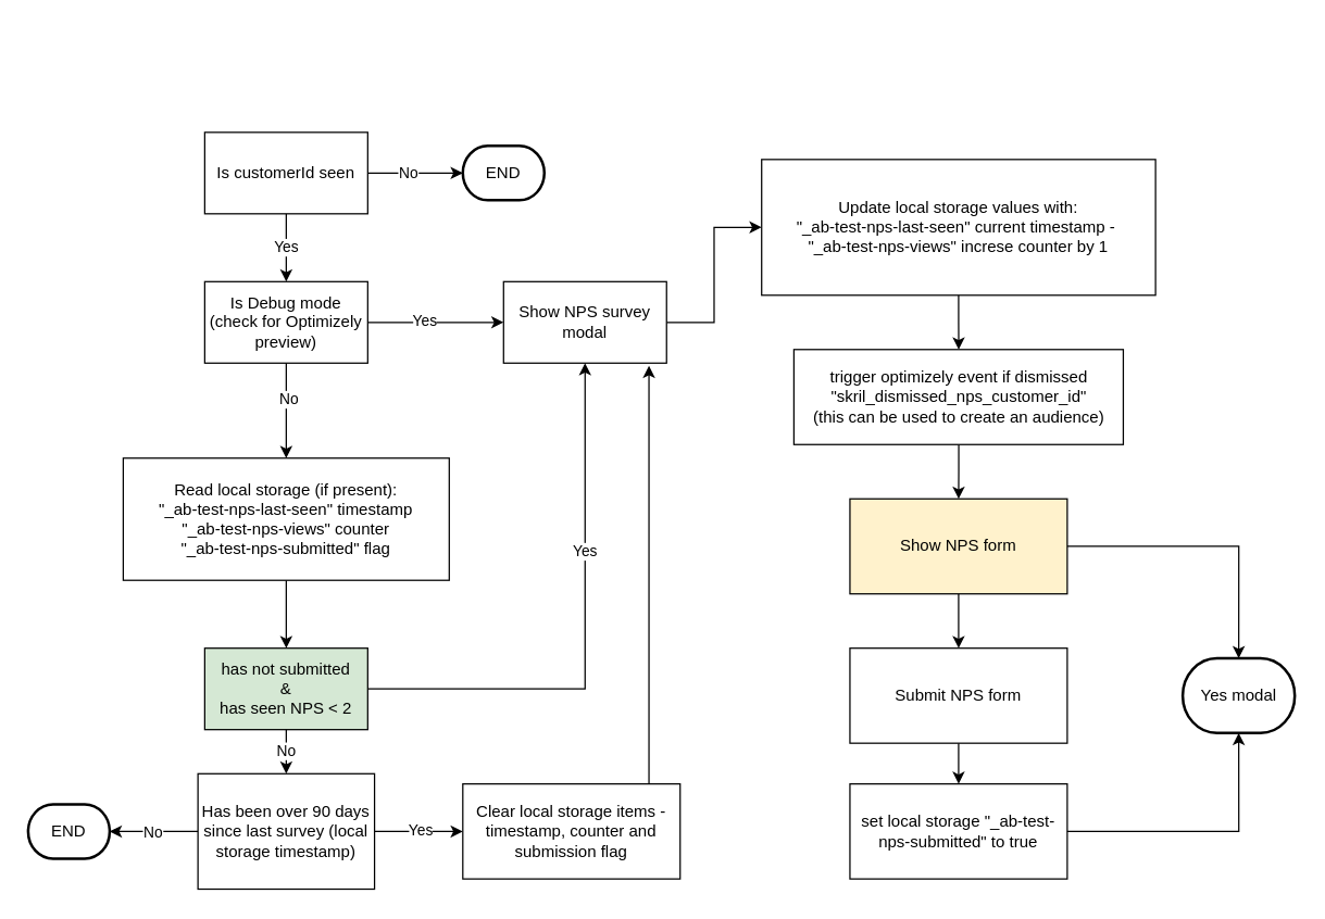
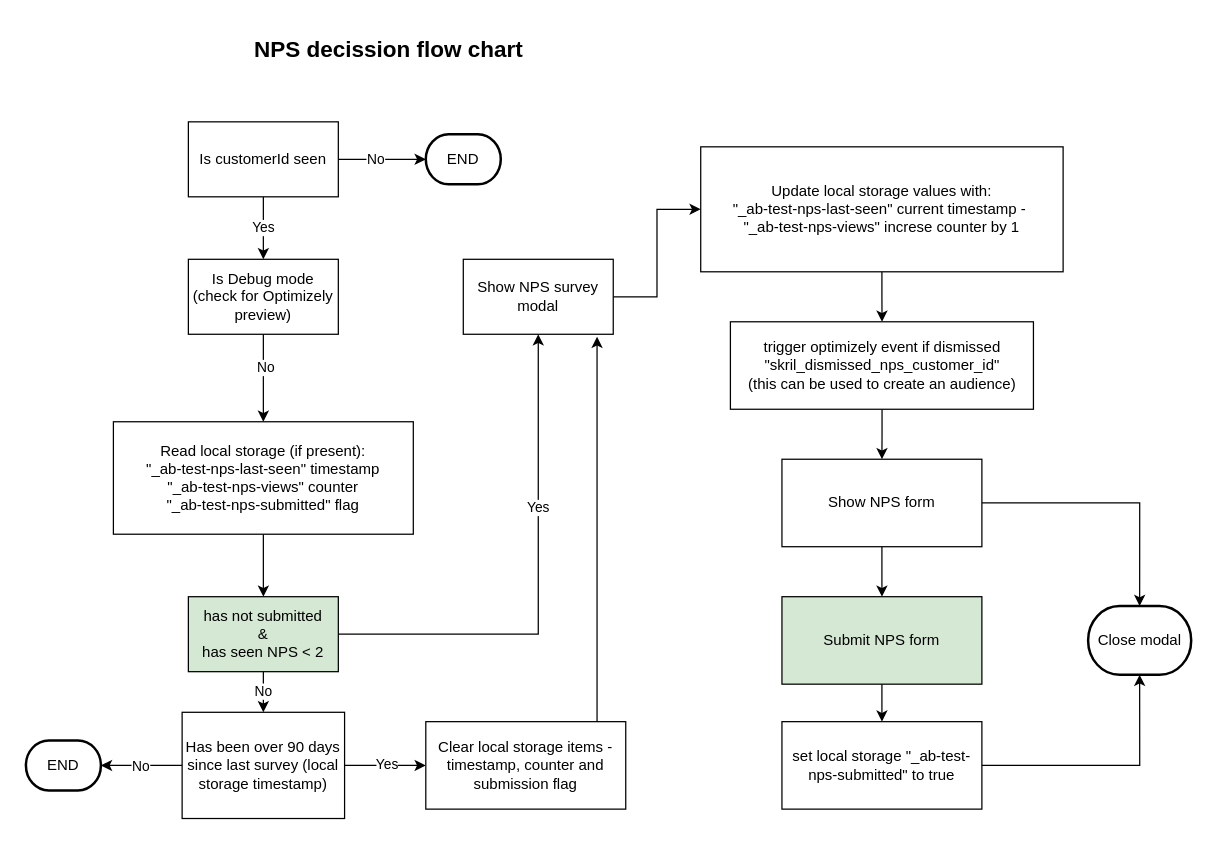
  <mxCell id="0" />
  <mxCell id="1" parent="0" />
  <mxCell id="2" value="Yes" style="edgeStyle=orthogonalEdgeStyle;rounded=0;orthogonalLoop=1;jettySize=auto;html=1;" parent="1" source="5" target="12" edge="1"><mxGeometry relative="1" as="geometry" /></mxCell>
  <mxCell id="3" value="" style="edgeStyle=orthogonalEdgeStyle;rounded=0;orthogonalLoop=1;jettySize=auto;html=1;" parent="1" source="5" target="14" edge="1"><mxGeometry relative="1" as="geometry" /></mxCell>
  <mxCell id="4" value="No" style="edgeLabel;html=1;align=center;verticalAlign=middle;resizable=0;points=[];" parent="3" vertex="1" connectable="0"><mxGeometry x="-0.171" y="1" relative="1" as="geometry"><mxPoint as="offset" /></mxGeometry></mxCell>
  <mxCell id="5" value="Is customerId seen" style="rounded=0;whiteSpace=wrap;html=1;" parent="1" vertex="1"><mxGeometry x="150" y="97" width="120" height="60" as="geometry" /></mxCell>
  <mxCell id="6" value="" style="edgeStyle=orthogonalEdgeStyle;rounded=0;orthogonalLoop=1;jettySize=auto;html=1;" parent="1" source="7" target="20" edge="1"><mxGeometry relative="1" as="geometry" /></mxCell>
  <mxCell id="7" value="Read local storage (if present):&lt;br&gt;&quot;_ab-test-nps-last-seen&lt;span style=&quot;background-color: initial;&quot;&gt;&quot; timestamp&lt;/span&gt;&lt;br&gt;&quot;_ab-test-nps-views&quot;&amp;nbsp;&lt;span style=&quot;background-color: initial;&quot;&gt;counter&lt;br&gt;&lt;/span&gt;&quot;_ab-test-nps-submitted&quot; flag" style="rounded=0;whiteSpace=wrap;html=1;" parent="1" vertex="1"><mxGeometry x="90" y="337" width="240" height="90" as="geometry" /></mxCell>
  <mxCell id="8" value="" style="edgeStyle=orthogonalEdgeStyle;rounded=0;orthogonalLoop=1;jettySize=auto;html=1;" parent="1" source="12" target="7" edge="1"><mxGeometry relative="1" as="geometry" /></mxCell>
  <mxCell id="9" value="No" style="edgeLabel;html=1;align=center;verticalAlign=middle;resizable=0;points=[];" parent="8" vertex="1" connectable="0"><mxGeometry x="-0.257" y="1" relative="1" as="geometry"><mxPoint as="offset" /></mxGeometry></mxCell>
- <mxCell id="10" value="" style="edgeStyle=orthogonalEdgeStyle;rounded=0;orthogonalLoop=1;jettySize=auto;html=1;" parent="1" source="12" target="16" edge="1"><mxGeometry relative="1" as="geometry" /></mxCell>
- <mxCell id="11" value="Yes" style="edgeLabel;html=1;align=center;verticalAlign=middle;resizable=0;points=[];" parent="10" vertex="1" connectable="0"><mxGeometry x="-0.18" y="2" relative="1" as="geometry"><mxPoint as="offset" /></mxGeometry></mxCell>
  <mxCell id="12" value="Is Debug mode&lt;br&gt;(check for Optimizely preview)" style="rounded=0;whiteSpace=wrap;html=1;" parent="1" vertex="1"><mxGeometry x="150" y="207" width="120" height="60" as="geometry" /></mxCell>
+ <mxCell id="13" value="&lt;font style=&quot;font-size: 18px;&quot;&gt;NPS decission flow chart&lt;/font&gt;" style="text;html=1;align=center;verticalAlign=middle;resizable=0;points=[];autosize=1;strokeColor=none;fillColor=none;fontStyle=1" parent="1" vertex="1"><mxGeometry x="190" y="20" width="240" height="40" as="geometry" /></mxCell>
  <mxCell id="14" value="END" style="strokeWidth=2;html=1;shape=mxgraph.flowchart.terminator;whiteSpace=wrap;" parent="1" vertex="1"><mxGeometry x="340" y="107" width="60" height="40" as="geometry" /></mxCell>
  <mxCell id="15" value="" style="edgeStyle=orthogonalEdgeStyle;rounded=0;orthogonalLoop=1;jettySize=auto;html=1;" parent="1" source="16" target="29" edge="1"><mxGeometry relative="1" as="geometry" /></mxCell>
  <mxCell id="16" value="Show NPS survey modal" style="rounded=0;whiteSpace=wrap;html=1;" parent="1" vertex="1"><mxGeometry x="370" y="207" width="120" height="60" as="geometry" /></mxCell>
  <mxCell id="17" style="edgeStyle=orthogonalEdgeStyle;rounded=0;orthogonalLoop=1;jettySize=auto;html=1;entryX=0.5;entryY=1;entryDx=0;entryDy=0;" parent="1" source="20" target="16" edge="1"><mxGeometry relative="1" as="geometry" /></mxCell>
  <mxCell id="18" value="Yes" style="edgeLabel;html=1;align=center;verticalAlign=middle;resizable=0;points=[];" parent="17" vertex="1" connectable="0"><mxGeometry x="0.31" y="1" relative="1" as="geometry"><mxPoint as="offset" /></mxGeometry></mxCell>
  <mxCell id="19" value="No" style="edgeStyle=orthogonalEdgeStyle;rounded=0;orthogonalLoop=1;jettySize=auto;html=1;" parent="1" source="20" target="25" edge="1"><mxGeometry relative="1" as="geometry" /></mxCell>
  <mxCell id="20" value="has not submitted&lt;br&gt;&amp;amp;&lt;br&gt;has seen NPS &amp;lt; 2" style="rounded=0;whiteSpace=wrap;html=1;fillColor=#d5e8d4;" parent="1" vertex="1"><mxGeometry x="150" y="477" width="120" height="60" as="geometry" /></mxCell>
  <mxCell id="21" value="" style="edgeStyle=orthogonalEdgeStyle;rounded=0;orthogonalLoop=1;jettySize=auto;html=1;" parent="1" source="25" target="26" edge="1"><mxGeometry relative="1" as="geometry" /></mxCell>
  <mxCell id="22" value="Yes" style="edgeLabel;html=1;align=center;verticalAlign=middle;resizable=0;points=[];" parent="21" vertex="1" connectable="0"><mxGeometry y="2" relative="1" as="geometry"><mxPoint as="offset" /></mxGeometry></mxCell>
  <mxCell id="23" value="" style="edgeStyle=orthogonalEdgeStyle;rounded=0;orthogonalLoop=1;jettySize=auto;html=1;" edge="1" parent="1" source="25" target="40"><mxGeometry relative="1" as="geometry" /></mxCell>
  <mxCell id="24" value="No" style="edgeLabel;html=1;align=center;verticalAlign=middle;resizable=0;points=[];" vertex="1" connectable="0" parent="23"><mxGeometry x="0.046" relative="1" as="geometry"><mxPoint as="offset" /></mxGeometry></mxCell>
  <mxCell id="25" value="Has been over 90 days since last survey (local storage timestamp)" style="rounded=0;whiteSpace=wrap;html=1;" parent="1" vertex="1"><mxGeometry x="145" y="569.5" width="130" height="85" as="geometry" /></mxCell>
  <mxCell id="26" value="Clear local storage items - timestamp, counter and submission flag" style="rounded=0;whiteSpace=wrap;html=1;" parent="1" vertex="1"><mxGeometry x="340" y="577" width="160" height="70" as="geometry" /></mxCell>
  <mxCell id="27" style="edgeStyle=orthogonalEdgeStyle;rounded=0;orthogonalLoop=1;jettySize=auto;html=1;entryX=0.892;entryY=1.033;entryDx=0;entryDy=0;entryPerimeter=0;" parent="1" source="26" target="16" edge="1"><mxGeometry relative="1" as="geometry"><Array as="points"><mxPoint x="477" y="607" /></Array></mxGeometry></mxCell>
  <mxCell id="28" value="" style="edgeStyle=orthogonalEdgeStyle;rounded=0;orthogonalLoop=1;jettySize=auto;html=1;" parent="1" source="29" target="31" edge="1"><mxGeometry relative="1" as="geometry" /></mxCell>
  <mxCell id="29" value="Update local storage values with:&lt;br style=&quot;border-color: var(--border-color);&quot;&gt;&quot;_ab-test-nps-last-seen&quot; current timestamp -&amp;nbsp;&lt;br style=&quot;border-color: var(--border-color);&quot;&gt;&quot;_ab-test-nps-views&quot; increse&amp;nbsp;&lt;span style=&quot;border-color: var(--border-color); background-color: initial;&quot;&gt;counter by 1&lt;/span&gt;" style="rounded=0;whiteSpace=wrap;html=1;" parent="1" vertex="1"><mxGeometry x="560" y="117" width="290" height="100" as="geometry" /></mxCell>
  <mxCell id="30" value="" style="edgeStyle=orthogonalEdgeStyle;rounded=0;orthogonalLoop=1;jettySize=auto;html=1;" parent="1" source="31" target="34" edge="1"><mxGeometry relative="1" as="geometry" /></mxCell>
  <mxCell id="31" value="trigger optimizely event if dismissed&lt;br&gt;&quot;skril_dismissed_nps_customer_id&quot;&lt;br&gt;(this can be used to create an audience)" style="rounded=0;whiteSpace=wrap;html=1;" parent="1" vertex="1"><mxGeometry x="583.75" y="257" width="242.5" height="70" as="geometry" /></mxCell>
  <mxCell id="32" value="" style="edgeStyle=orthogonalEdgeStyle;rounded=0;orthogonalLoop=1;jettySize=auto;html=1;" parent="1" source="34" target="36" edge="1"><mxGeometry relative="1" as="geometry" /></mxCell>
  <mxCell id="33" style="edgeStyle=orthogonalEdgeStyle;rounded=0;orthogonalLoop=1;jettySize=auto;html=1;entryX=0.5;entryY=0;entryDx=0;entryDy=0;entryPerimeter=0;" parent="1" source="34" target="39" edge="1"><mxGeometry relative="1" as="geometry"><mxPoint x="906.25" y="477" as="targetPoint" /></mxGeometry></mxCell>
- <mxCell id="34" value="Show NPS form" style="rounded=0;whiteSpace=wrap;html=1;fillColor=#fff2cc;" parent="1" vertex="1"><mxGeometry x="625" y="367" width="160" height="70" as="geometry" /></mxCell>
+ <mxCell id="34" value="Show NPS form" style="rounded=0;whiteSpace=wrap;html=1;" parent="1" vertex="1"><mxGeometry x="625" y="367" width="160" height="70" as="geometry" /></mxCell>
  <mxCell id="35" value="" style="edgeStyle=orthogonalEdgeStyle;rounded=0;orthogonalLoop=1;jettySize=auto;html=1;" parent="1" source="36" target="37" edge="1"><mxGeometry relative="1" as="geometry" /></mxCell>
- <mxCell id="36" value="Submit NPS form" style="rounded=0;whiteSpace=wrap;html=1;" parent="1" vertex="1"><mxGeometry x="625" y="477" width="160" height="70" as="geometry" /></mxCell>
+ <mxCell id="36" value="Submit NPS form" style="rounded=0;whiteSpace=wrap;html=1;fillColor=#d5e8d4;" parent="1" vertex="1"><mxGeometry x="625" y="477" width="160" height="70" as="geometry" /></mxCell>
  <mxCell id="37" value="set local storage &quot;_ab-test-nps-submitted&quot; to true" style="rounded=0;whiteSpace=wrap;html=1;" parent="1" vertex="1"><mxGeometry x="625" y="577" width="160" height="70" as="geometry" /></mxCell>
  <mxCell id="38" style="edgeStyle=orthogonalEdgeStyle;rounded=0;orthogonalLoop=1;jettySize=auto;html=1;entryX=0.5;entryY=1;entryDx=0;entryDy=0;entryPerimeter=0;" parent="1" source="37" target="39" edge="1"><mxGeometry relative="1" as="geometry"><mxPoint x="912.97" y="546.02" as="targetPoint" /></mxGeometry></mxCell>
- <mxCell id="39" value="Yes modal" style="strokeWidth=2;html=1;shape=mxgraph.flowchart.terminator;whiteSpace=wrap;" parent="1" vertex="1"><mxGeometry x="870" y="484.5" width="82.5" height="55" as="geometry" /></mxCell>
+ <mxCell id="39" value="Close modal" style="strokeWidth=2;html=1;shape=mxgraph.flowchart.terminator;whiteSpace=wrap;" parent="1" vertex="1"><mxGeometry x="870" y="484.5" width="82.5" height="55" as="geometry" /></mxCell>
  <mxCell id="40" value="END" style="strokeWidth=2;html=1;shape=mxgraph.flowchart.terminator;whiteSpace=wrap;" vertex="1" parent="1"><mxGeometry x="20" y="592" width="60" height="40" as="geometry" /></mxCell>
